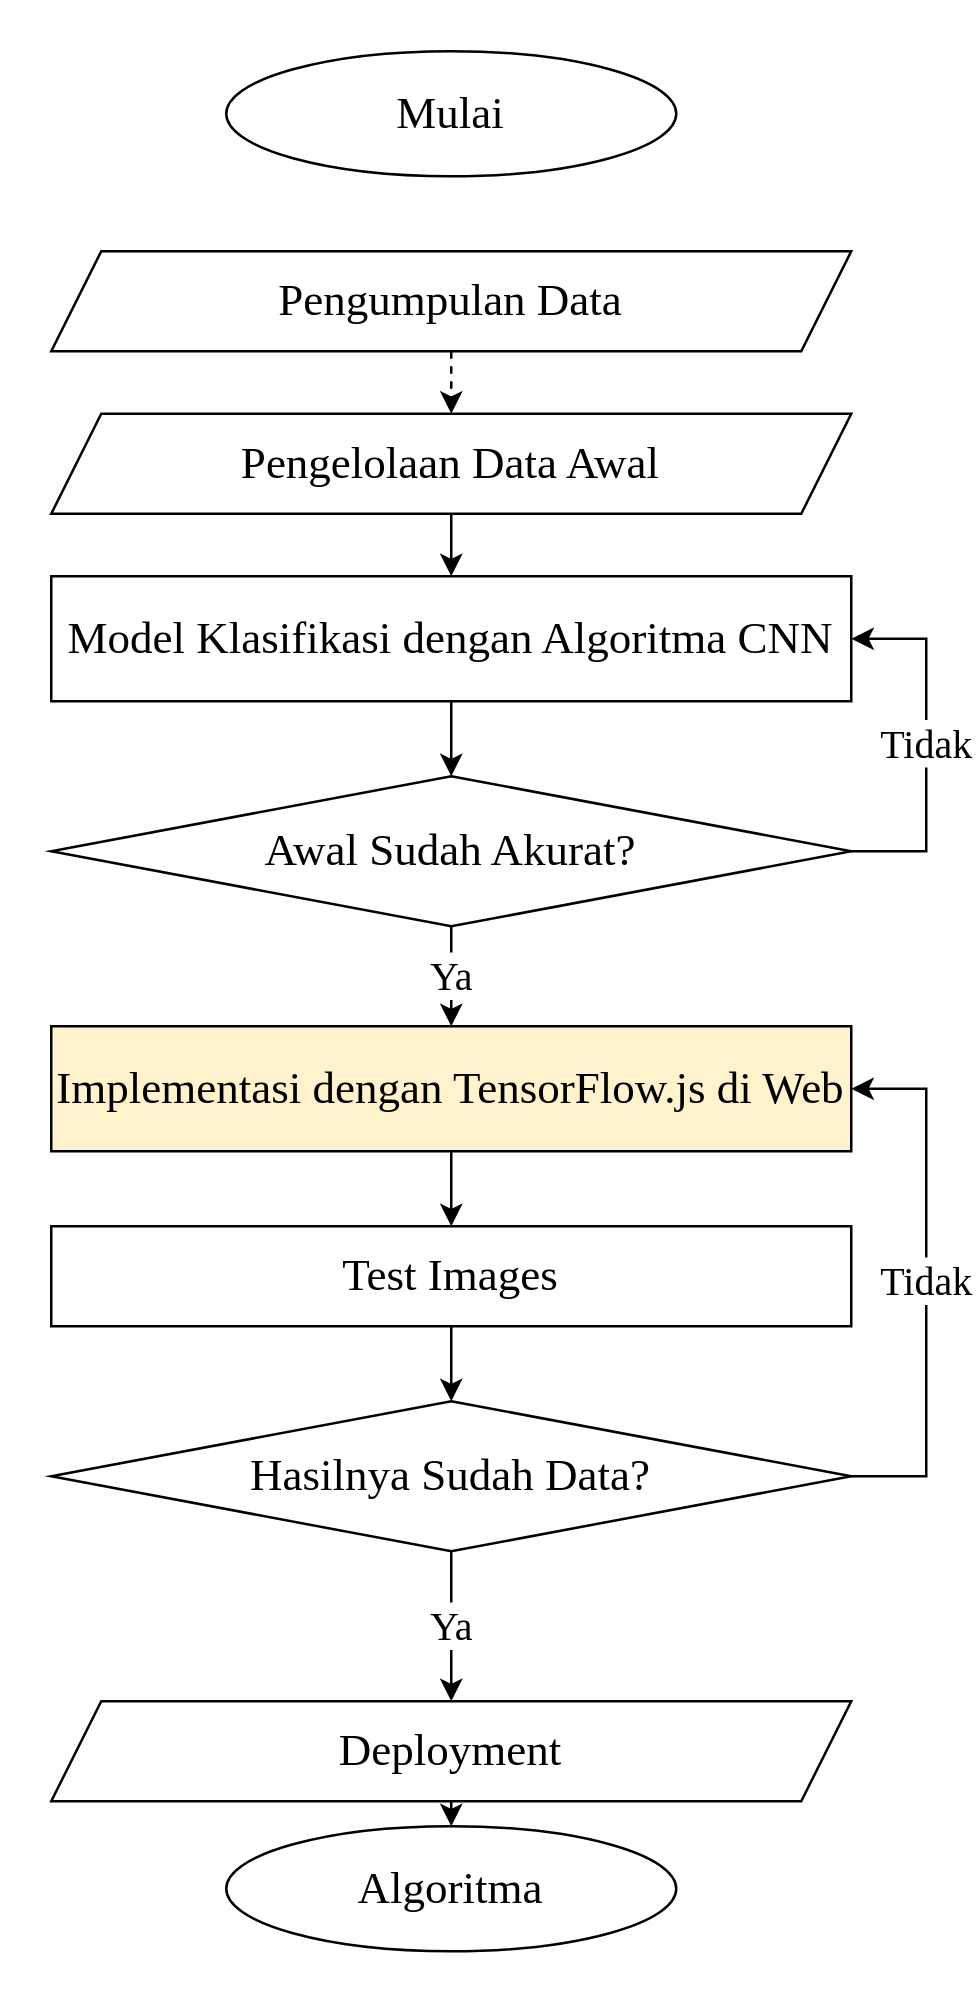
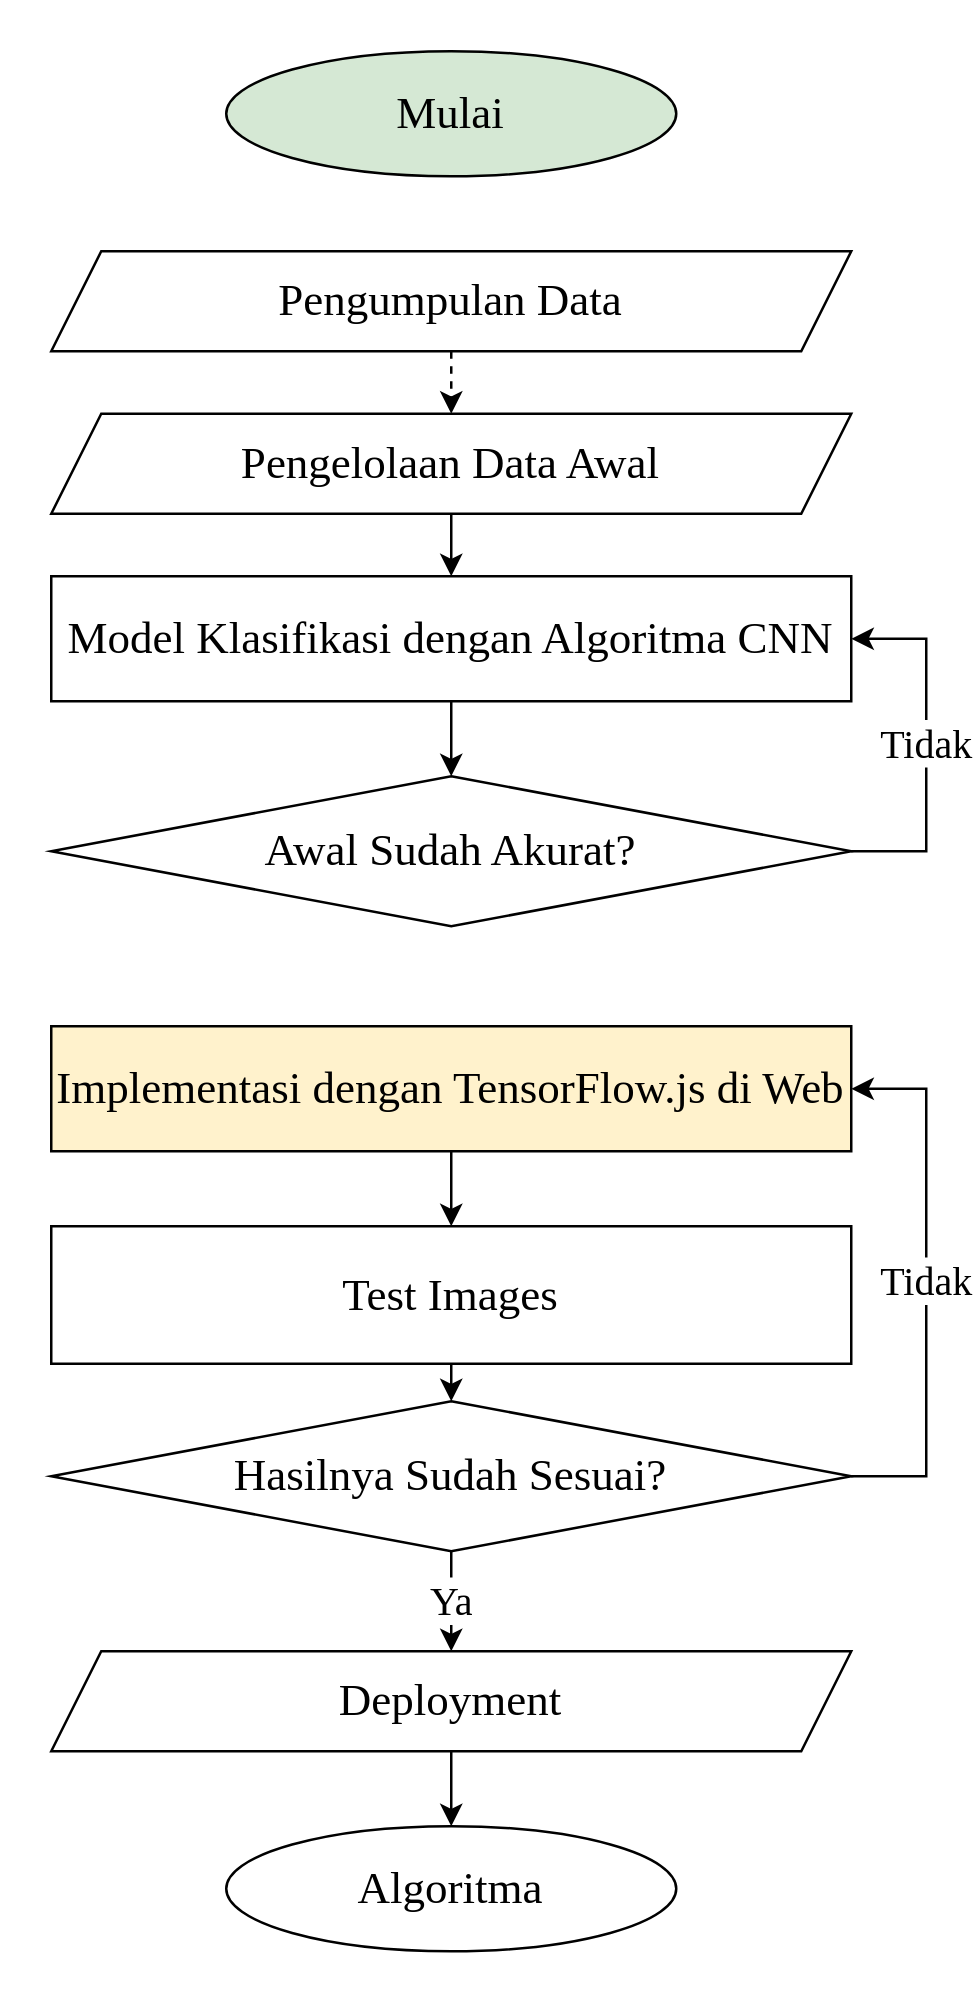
  <mxCell id="0" />
  <mxCell id="1" parent="0" />
- <mxCell id="2" value="Mulai" style="ellipse;whiteSpace=wrap;html=1;fontSize=18;fontFamily=Times New Roman;" vertex="1" parent="1"><mxGeometry x="90" y="20" width="180" height="50" as="geometry" /></mxCell>
+ <mxCell id="2" value="Mulai" style="ellipse;whiteSpace=wrap;html=1;fontSize=18;fontFamily=Times New Roman;fillColor=#d5e8d4;" vertex="1" parent="1"><mxGeometry x="90" y="20" width="180" height="50" as="geometry" /></mxCell>
  <mxCell id="3" style="edgeStyle=orthogonalEdgeStyle;rounded=0;orthogonalLoop=1;jettySize=auto;html=1;exitX=0.5;exitY=1;exitDx=0;exitDy=0;entryX=0.5;entryY=0;entryDx=0;entryDy=0;dashed=1;" edge="1" parent="1" source="4" target="6"><mxGeometry relative="1" as="geometry" /></mxCell>
  <mxCell id="4" value="Pengumpulan Data" style="shape=parallelogram;perimeter=parallelogramPerimeter;whiteSpace=wrap;html=1;fixedSize=1;fontSize=18;fontFamily=Times New Roman;" vertex="1" parent="1"><mxGeometry x="20" y="100" width="320" height="40" as="geometry" /></mxCell>
  <mxCell id="5" style="edgeStyle=orthogonalEdgeStyle;rounded=0;orthogonalLoop=1;jettySize=auto;html=1;exitX=0.5;exitY=1;exitDx=0;exitDy=0;" edge="1" parent="1" source="6" target="8"><mxGeometry relative="1" as="geometry" /></mxCell>
  <mxCell id="6" value="Pengelolaan Data Awal" style="shape=parallelogram;perimeter=parallelogramPerimeter;whiteSpace=wrap;html=1;fixedSize=1;fontSize=18;fontFamily=Times New Roman;" vertex="1" parent="1"><mxGeometry x="20" y="165" width="320" height="40" as="geometry" /></mxCell>
  <mxCell id="7" style="edgeStyle=orthogonalEdgeStyle;rounded=0;orthogonalLoop=1;jettySize=auto;html=1;exitX=0.5;exitY=1;exitDx=0;exitDy=0;entryX=0.5;entryY=0;entryDx=0;entryDy=0;" edge="1" parent="1" source="8" target="13"><mxGeometry relative="1" as="geometry" /></mxCell>
  <mxCell id="8" value="Model Klasifikasi dengan Algoritma CNN" style="rounded=0;whiteSpace=wrap;html=1;fontSize=18;fontFamily=Times New Roman;" vertex="1" parent="1"><mxGeometry x="20" y="230" width="320" height="50" as="geometry" /></mxCell>
  <mxCell id="9" style="edgeStyle=orthogonalEdgeStyle;rounded=0;orthogonalLoop=1;jettySize=auto;html=1;exitX=0.5;exitY=1;exitDx=0;exitDy=0;entryX=0.5;entryY=0;entryDx=0;entryDy=0;" edge="1" parent="1" source="10" target="23"><mxGeometry relative="1" as="geometry" /></mxCell>
  <mxCell id="10" value="Implementasi dengan TensorFlow.js di Web" style="rounded=0;whiteSpace=wrap;html=1;fontSize=18;fontFamily=Times New Roman;fillColor=#fff2cc;" vertex="1" parent="1"><mxGeometry x="20" y="410" width="320" height="50" as="geometry" /></mxCell>
  <mxCell id="11" value="Tidak" style="edgeStyle=orthogonalEdgeStyle;rounded=0;orthogonalLoop=1;jettySize=auto;html=1;exitX=1;exitY=0.5;exitDx=0;exitDy=0;entryX=1;entryY=0.5;entryDx=0;entryDy=0;fontSize=16;fontFamily=Times New Roman;" edge="1" parent="1" source="13" target="8"><mxGeometry relative="1" as="geometry"><Array as="points"><mxPoint x="370" y="340" /><mxPoint x="370" y="255" /></Array></mxGeometry></mxCell>
- <mxCell id="12" value="Ya" style="edgeStyle=orthogonalEdgeStyle;rounded=0;orthogonalLoop=1;jettySize=auto;html=1;exitX=0.5;exitY=1;exitDx=0;exitDy=0;entryX=0.5;entryY=0;entryDx=0;entryDy=0;fontSize=16;fontFamily=Times New Roman;" edge="1" parent="1" source="13" target="10"><mxGeometry relative="1" as="geometry" /></mxCell>
  <mxCell id="13" value="Awal Sudah Akurat?" style="rhombus;whiteSpace=wrap;html=1;fontSize=18;fontFamily=Times New Roman;" vertex="1" parent="1"><mxGeometry x="20" y="310" width="320" height="60" as="geometry" /></mxCell>
  <mxCell id="14" value="Algoritma" style="ellipse;whiteSpace=wrap;html=1;fontSize=18;fontFamily=Times New Roman;" vertex="1" parent="1"><mxGeometry x="90" y="730" width="180" height="50" as="geometry" /></mxCell>
  <mxCell id="15" style="edgeStyle=orthogonalEdgeStyle;rounded=0;orthogonalLoop=1;jettySize=auto;html=1;exitX=0.5;exitY=1;exitDx=0;exitDy=0;entryX=0.5;entryY=0;entryDx=0;entryDy=0;" edge="1" parent="1"><mxGeometry relative="1" as="geometry"><mxPoint x="359" y="175" as="targetPoint" /></mxGeometry></mxCell>
  <mxCell id="16" style="edgeStyle=orthogonalEdgeStyle;rounded=0;orthogonalLoop=1;jettySize=auto;html=1;exitX=0.5;exitY=1;exitDx=0;exitDy=0;entryX=0.5;entryY=0;entryDx=0;entryDy=0;" edge="1" parent="1"><mxGeometry relative="1" as="geometry"><mxPoint x="360" y="245" as="targetPoint" /></mxGeometry></mxCell>
  <mxCell id="17" style="edgeStyle=orthogonalEdgeStyle;rounded=0;orthogonalLoop=1;jettySize=auto;html=1;exitX=0.5;exitY=1;exitDx=0;exitDy=0;entryX=0.5;entryY=0;entryDx=0;entryDy=0;" edge="1" parent="1" source="18" target="14"><mxGeometry relative="1" as="geometry" /></mxCell>
- <mxCell id="18" value="Deployment" style="shape=parallelogram;perimeter=parallelogramPerimeter;whiteSpace=wrap;html=1;fixedSize=1;fontSize=18;fontFamily=Times New Roman;" vertex="1" parent="1"><mxGeometry x="20" y="680" width="320" height="40" as="geometry" /></mxCell>
+ <mxCell id="18" value="Deployment" style="shape=parallelogram;perimeter=parallelogramPerimeter;whiteSpace=wrap;html=1;fixedSize=1;fontSize=18;fontFamily=Times New Roman;" vertex="1" parent="1"><mxGeometry x="20" y="660" width="320" height="40" as="geometry" /></mxCell>
  <mxCell id="19" value="Ya" style="edgeStyle=orthogonalEdgeStyle;rounded=0;orthogonalLoop=1;jettySize=auto;html=1;exitX=0.5;exitY=1;exitDx=0;exitDy=0;fontSize=16;fontFamily=Times New Roman;" edge="1" parent="1" source="21" target="18"><mxGeometry relative="1" as="geometry" /></mxCell>
  <mxCell id="20" value="Tidak" style="edgeStyle=orthogonalEdgeStyle;rounded=0;orthogonalLoop=1;jettySize=auto;html=1;exitX=1;exitY=0.5;exitDx=0;exitDy=0;fontSize=16;fontFamily=Times New Roman;entryX=1;entryY=0.5;entryDx=0;entryDy=0;" edge="1" parent="1" source="21" target="10"><mxGeometry relative="1" as="geometry"><mxPoint x="311" y="440" as="targetPoint" /><Array as="points"><mxPoint x="370" y="590" /><mxPoint x="370" y="435" /></Array></mxGeometry></mxCell>
- <mxCell id="21" value="Hasilnya Sudah Data?" style="rhombus;whiteSpace=wrap;html=1;fontSize=18;fontFamily=Times New Roman;" vertex="1" parent="1"><mxGeometry x="20" y="560" width="320" height="60" as="geometry" /></mxCell>
+ <mxCell id="21" value="Hasilnya Sudah Sesuai?" style="rhombus;whiteSpace=wrap;html=1;fontSize=18;fontFamily=Times New Roman;" vertex="1" parent="1"><mxGeometry x="20" y="560" width="320" height="60" as="geometry" /></mxCell>
  <mxCell id="22" style="edgeStyle=orthogonalEdgeStyle;rounded=0;orthogonalLoop=1;jettySize=auto;html=1;exitX=0.5;exitY=1;exitDx=0;exitDy=0;entryX=0.5;entryY=0;entryDx=0;entryDy=0;" edge="1" parent="1" source="23" target="21"><mxGeometry relative="1" as="geometry" /></mxCell>
- <mxCell id="23" value="Test Images" style="rounded=0;whiteSpace=wrap;html=1;fontSize=18;fontFamily=Times New Roman;" vertex="1" parent="1"><mxGeometry x="20" y="490" width="320" height="40" as="geometry" /></mxCell>
+ <mxCell id="23" value="Test Images" style="rounded=0;whiteSpace=wrap;html=1;fontSize=18;fontFamily=Times New Roman;" vertex="1" parent="1"><mxGeometry x="20" y="490" width="320" height="55" as="geometry" /></mxCell>
